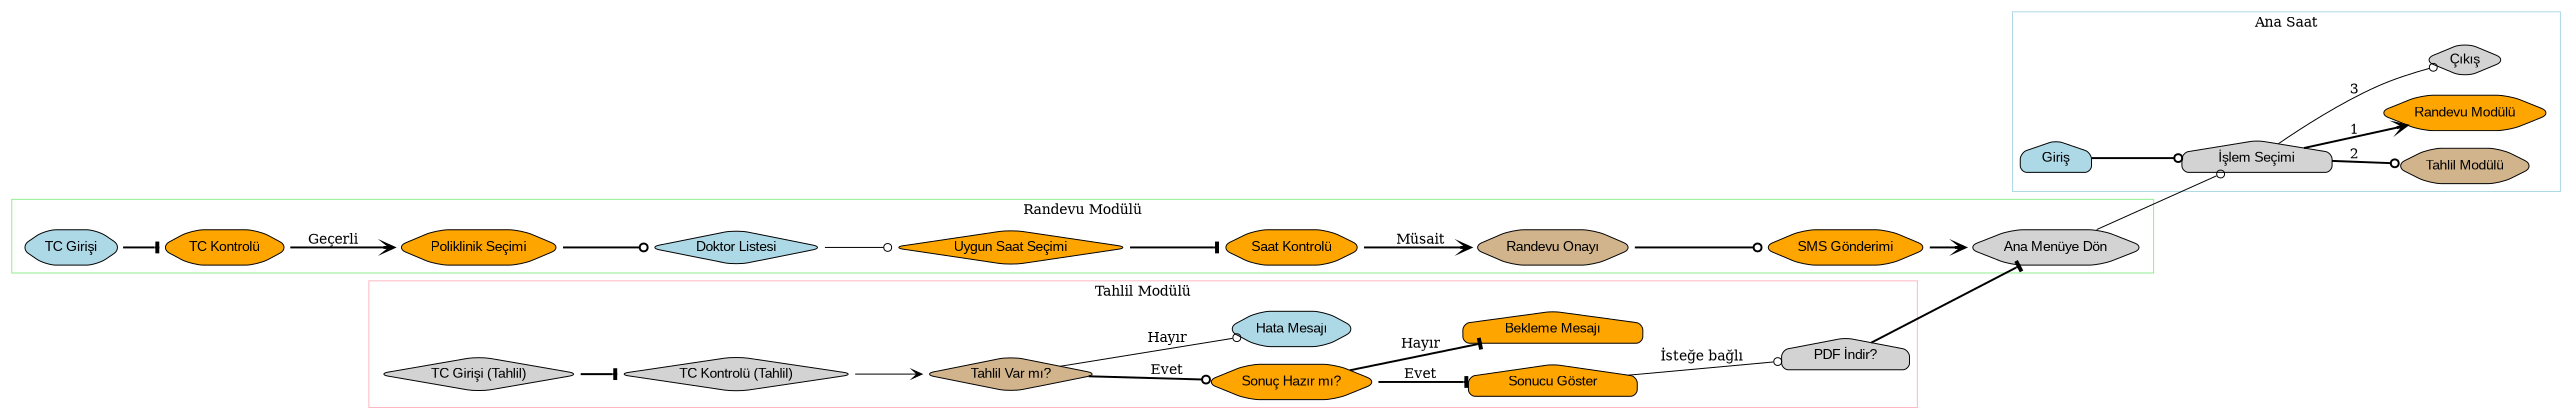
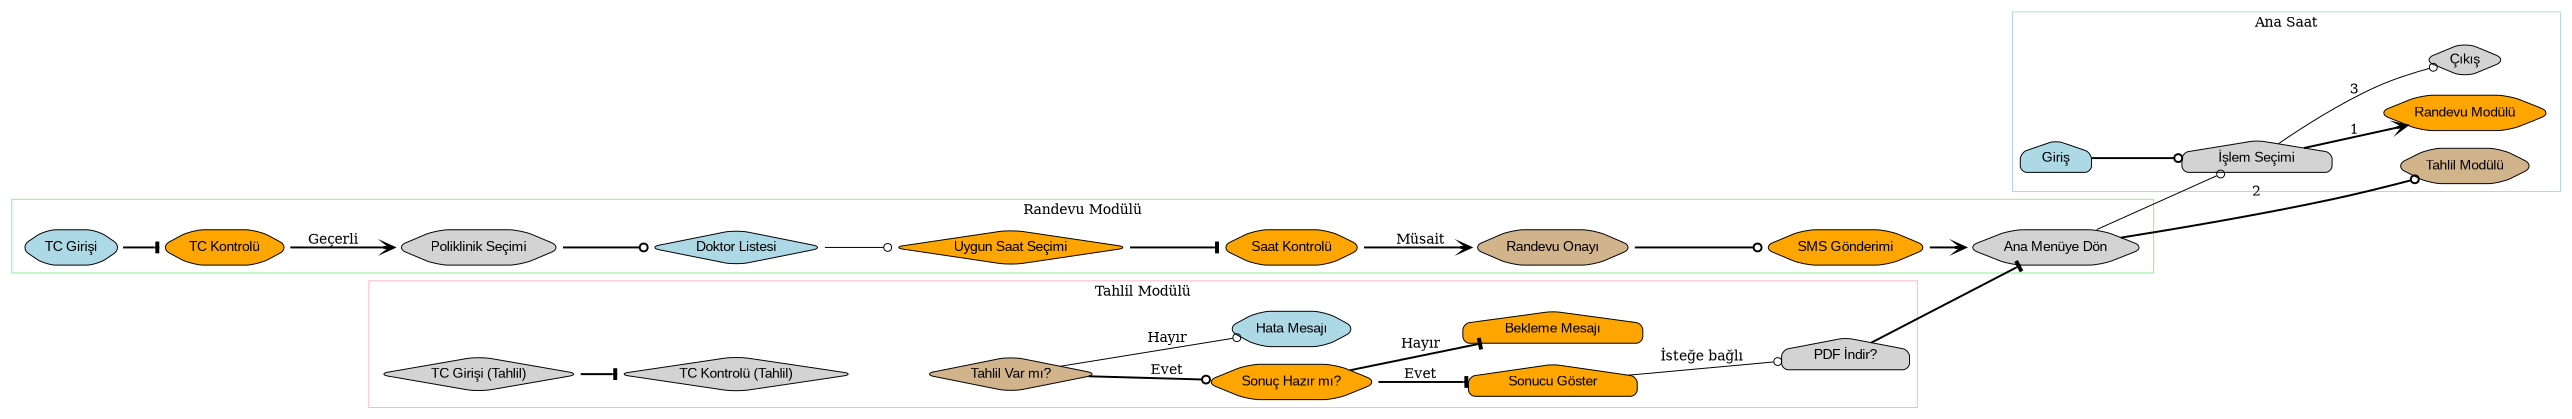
  digraph {
    rankdir=LR
    node [fillcolor=orange fontname=Arial shape=hexagon style="rounded,filled"]
    edge [arrowhead=odot style=bold]
    "Giriş" [fillcolor=lightblue shape=house]
    "İşlem Seçimi" [fillcolor=lightgrey shape=house]
    "Randevu Modülü"
    "Tahlil Modülü" [fillcolor=tan]
    "Çıkış" [fillcolor=lightgrey shape=diamond]
    "TC Girişi" [fillcolor=lightblue]
    "TC Kontrolü"
-   "Poliklinik Seçimi"
+   "Poliklinik Seçimi" [fillcolor=lightgrey]
    "Doktor Listesi" [fillcolor=lightblue shape=diamond]
    "Uygun Saat Seçimi" [shape=diamond]
    "Saat Kontrolü"
    "Randevu Onayı" [fillcolor=tan]
    "SMS Gönderimi"
    "Ana Menüye Dön" [fillcolor=lightgrey]
    "TC Girişi (Tahlil)" [fillcolor=lightgrey shape=diamond]
    "TC Kontrolü (Tahlil)" [fillcolor=lightgrey shape=diamond]
    "Tahlil Var mı?" [fillcolor=tan shape=diamond]
    "Sonuç Hazır mı?"
    "Hata Mesajı" [fillcolor=lightblue]
    "Sonucu Göster" [shape=house]
    "Bekleme Mesajı" [shape=house]
    "PDF İndir?" [fillcolor=lightgrey shape=house]
    subgraph cluster_1 {
      color=lightblue
      label="Ana Saat"
      "Giriş"
      "İşlem Seçimi"
      "Randevu Modülü"
      "Tahlil Modülü"
      "Çıkış"
    }
    subgraph cluster_2 {
      color=lightgreen
      label="Randevu Modülü"
      "TC Girişi"
      "TC Kontrolü"
      "Poliklinik Seçimi"
      "Doktor Listesi"
      "Uygun Saat Seçimi"
      "Saat Kontrolü"
      "Randevu Onayı"
      "SMS Gönderimi"
      "Ana Menüye Dön"
    }
    subgraph cluster_3 {
      color=lightpink
      label="Tahlil Modülü"
      "TC Girişi (Tahlil)"
      "TC Kontrolü (Tahlil)"
      "Tahlil Var mı?"
      "Sonuç Hazır mı?"
      "Hata Mesajı"
      "Sonucu Göster"
      "Bekleme Mesajı"
      "PDF İndir?"
    }
    "Giriş" -> "İşlem Seçimi"
    "İşlem Seçimi" -> "Randevu Modülü" [arrowhead=vee label=1]
-   "İşlem Seçimi" -> "Tahlil Modülü" [label=2]
+   "Ana Menüye Dön" -> "Tahlil Modülü" [label=2]
    "İşlem Seçimi" -> "Çıkış" [label=3 style=solid]
    "TC Girişi" -> "TC Kontrolü" [arrowhead=tee]
    "TC Kontrolü" -> "Poliklinik Seçimi" [arrowhead=vee label="Geçerli"]
    "Poliklinik Seçimi" -> "Doktor Listesi"
    "Doktor Listesi" -> "Uygun Saat Seçimi" [style=solid]
    "Uygun Saat Seçimi" -> "Saat Kontrolü" [arrowhead=tee]
    "Saat Kontrolü" -> "Randevu Onayı" [arrowhead=vee label="Müsait"]
    "Randevu Onayı" -> "SMS Gönderimi"
    "SMS Gönderimi" -> "Ana Menüye Dön" [arrowhead=vee]
    "Ana Menüye Dön" -> "İşlem Seçimi" [style=solid]
    "TC Girişi (Tahlil)" -> "TC Kontrolü (Tahlil)" [arrowhead=tee]
-   "TC Kontrolü (Tahlil)" -> "Tahlil Var mı?" [arrowhead=vee style=solid]
    "Tahlil Var mı?" -> "Sonuç Hazır mı?" [label=Evet]
    "Tahlil Var mı?" -> "Hata Mesajı" [label="Hayır" style=solid]
    "Sonuç Hazır mı?" -> "Sonucu Göster" [arrowhead=tee label=Evet]
    "Sonuç Hazır mı?" -> "Bekleme Mesajı" [arrowhead=tee label="Hayır"]
    "Sonucu Göster" -> "PDF İndir?" [label="İsteğe bağlı" style=solid]
    "PDF İndir?" -> "Ana Menüye Dön" [arrowhead=tee]
  }
